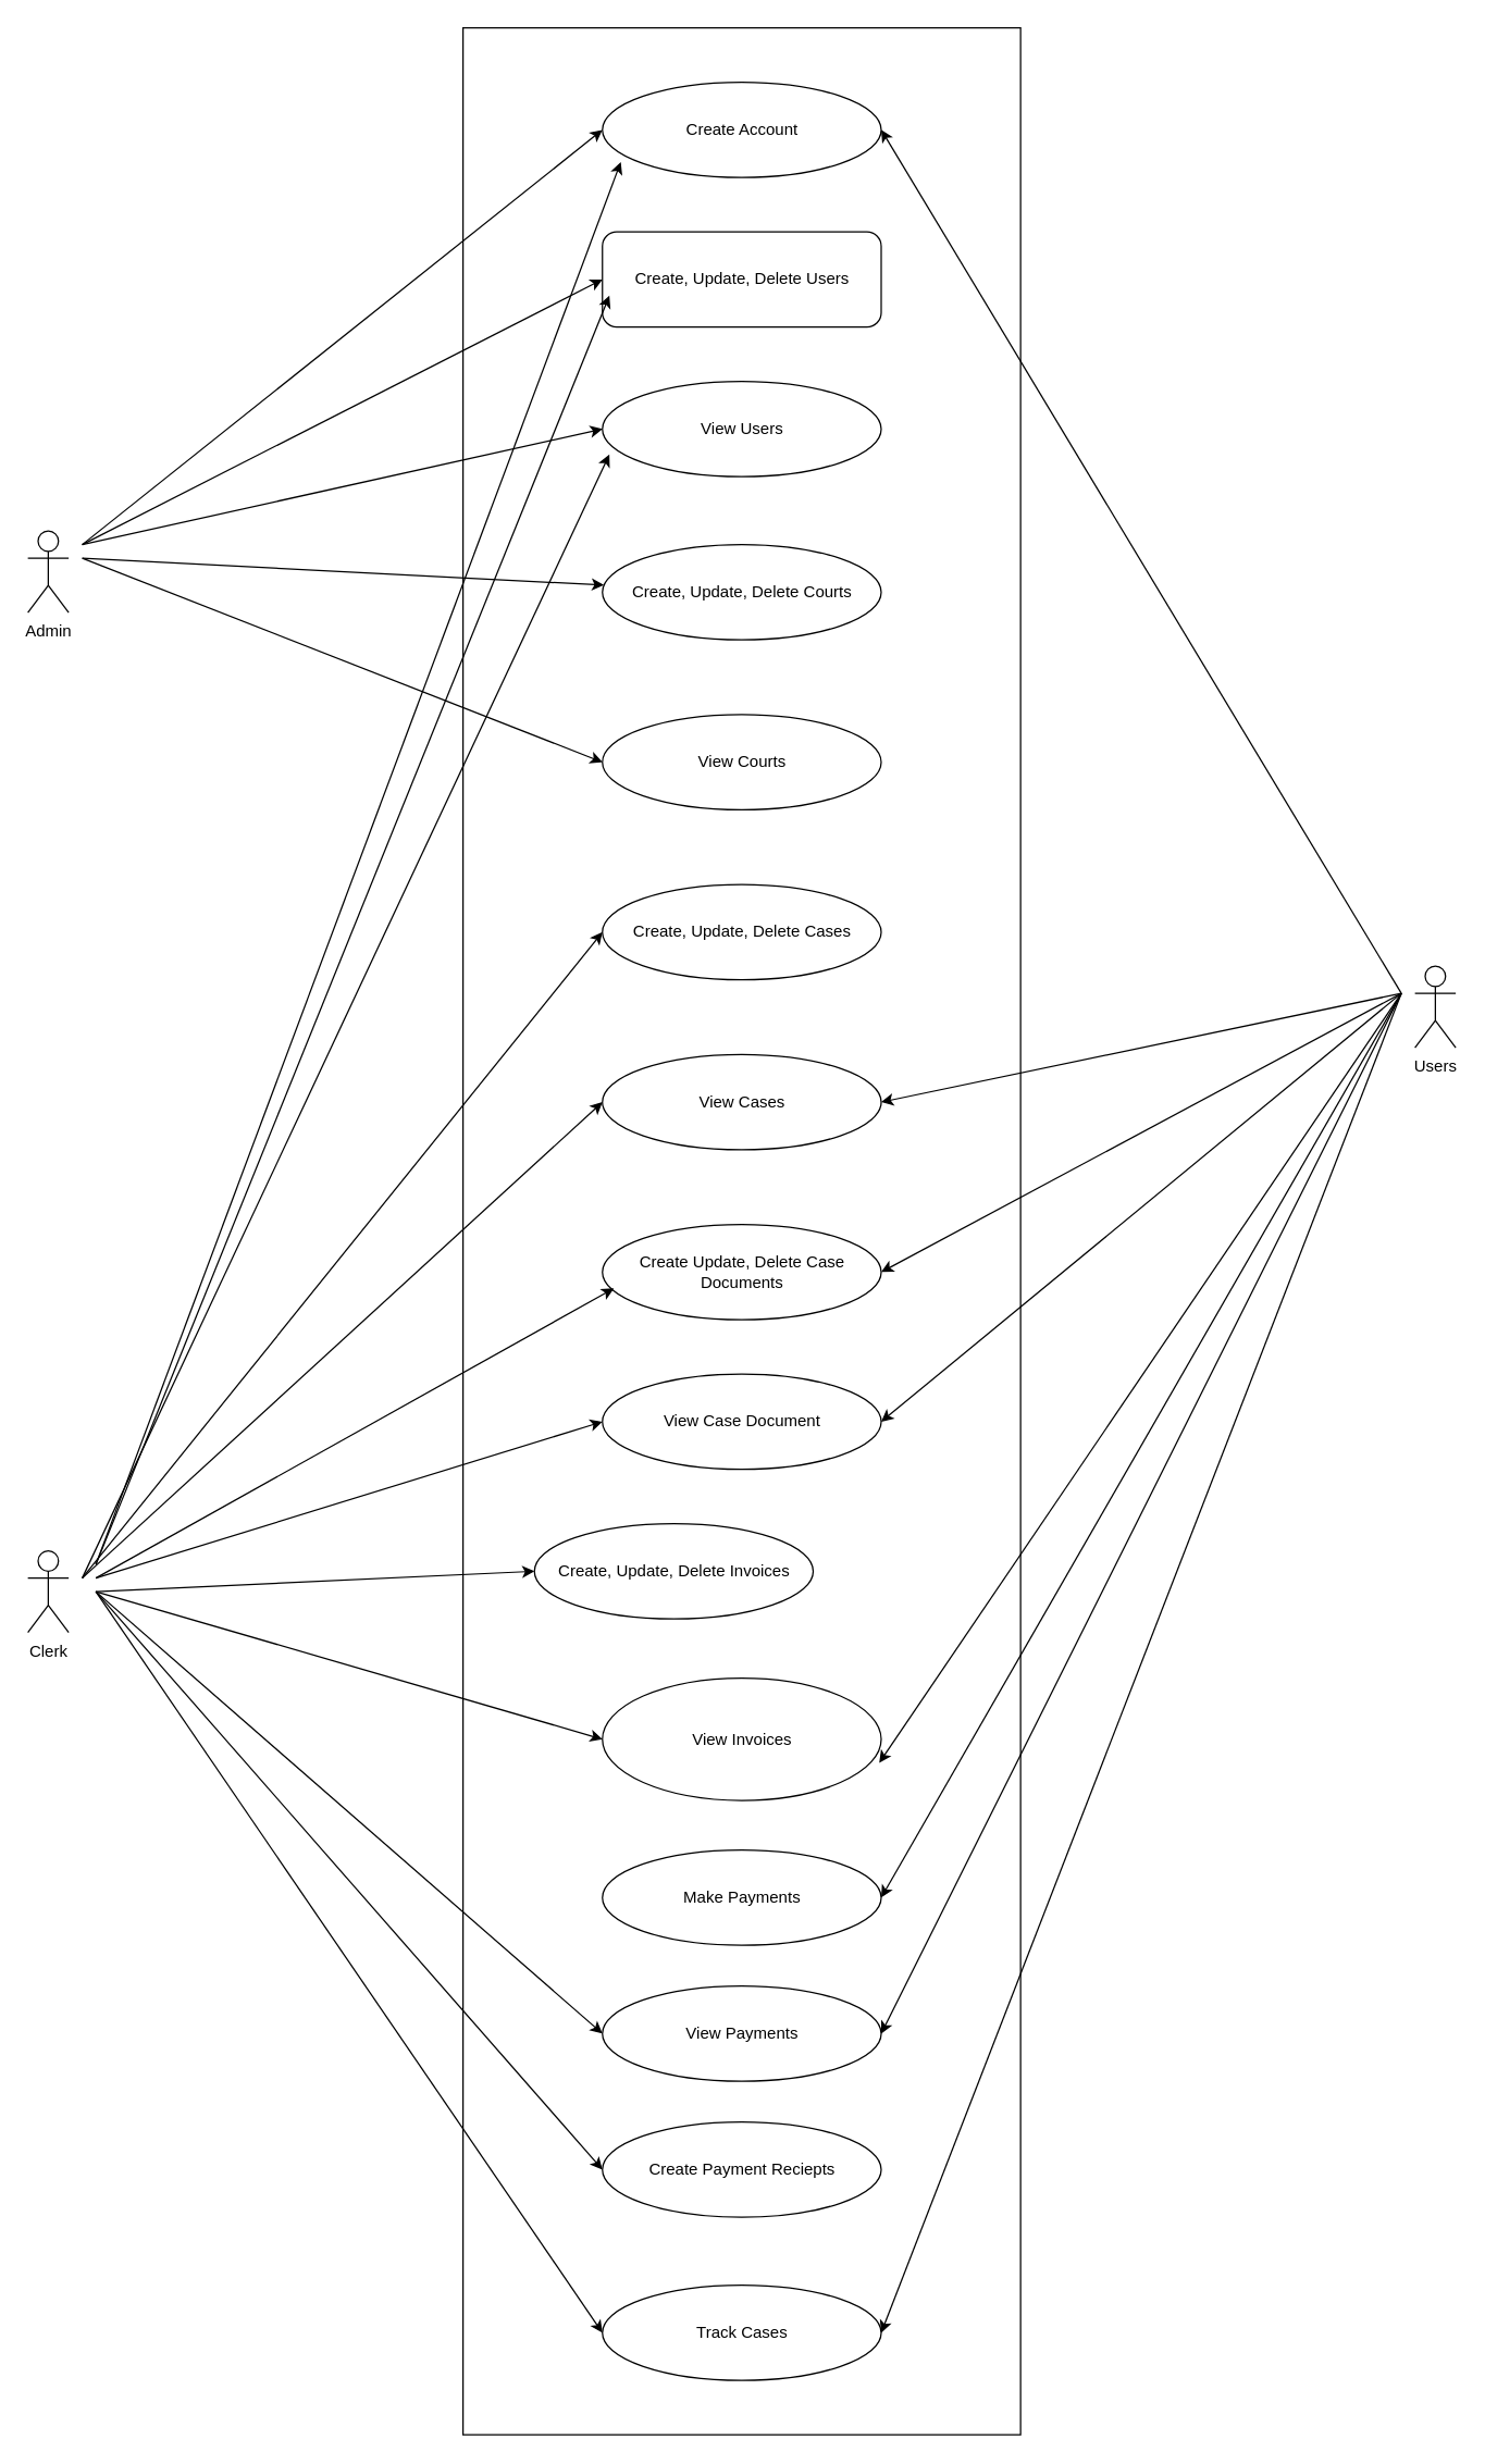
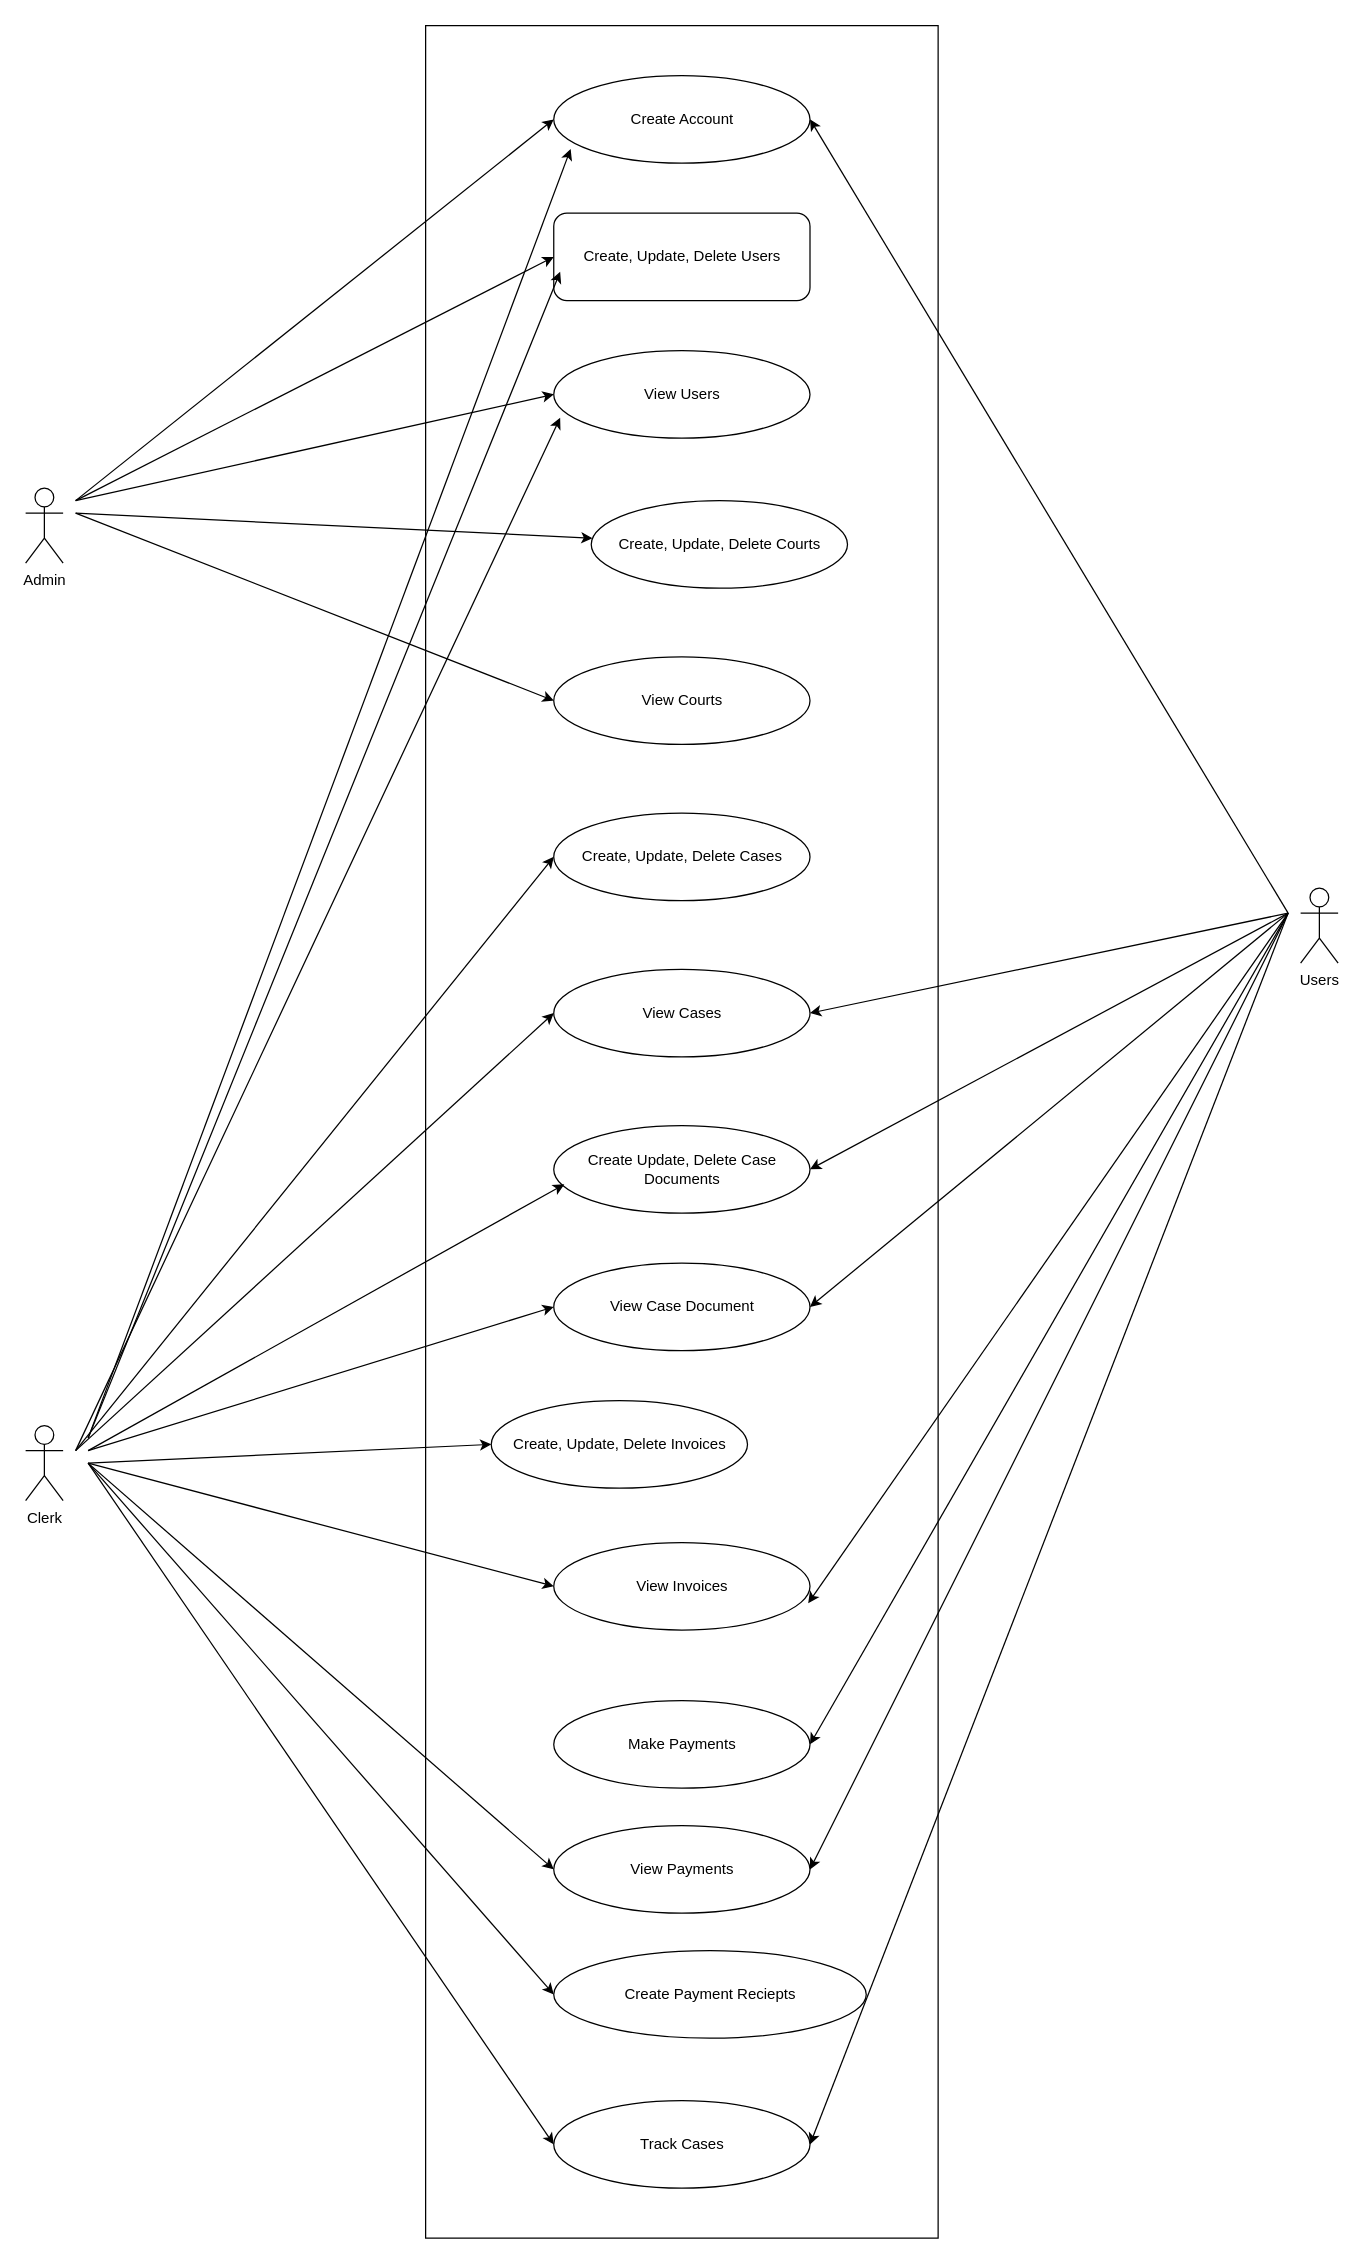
  <mxCell id="0" />
  <mxCell id="1" parent="0" />
  <mxCell id="2" value="" style="rounded=0;whiteSpace=wrap;html=1;" parent="1" vertex="1"><mxGeometry x="340" y="20" width="410" height="1770" as="geometry" /></mxCell>
  <mxCell id="3" value="Admin" style="shape=umlActor;html=1;verticalLabelPosition=bottom;verticalAlign=top;align=center;" parent="1" vertex="1"><mxGeometry x="20" y="390" width="30" height="60" as="geometry" /></mxCell>
  <mxCell id="4" value="Clerk" style="shape=umlActor;html=1;verticalLabelPosition=bottom;verticalAlign=top;align=center;" parent="1" vertex="1"><mxGeometry x="20" y="1140" width="30" height="60" as="geometry" /></mxCell>
  <mxCell id="5" value="Users&lt;div&gt;&lt;br&gt;&lt;/div&gt;" style="shape=umlActor;html=1;verticalLabelPosition=bottom;verticalAlign=top;align=center;" parent="1" vertex="1"><mxGeometry x="1040" y="710" width="30" height="60" as="geometry" /></mxCell>
  <mxCell id="6" value="Create Account" style="ellipse;whiteSpace=wrap;html=1;" parent="1" vertex="1"><mxGeometry x="442.5" y="60" width="205" height="70" as="geometry" /></mxCell>
  <mxCell id="7" value="Create, Update, Delete Users" style="whiteSpace=wrap;html=1;rounded=1;" parent="1" vertex="1"><mxGeometry x="442.5" y="170" width="205" height="70" as="geometry" /></mxCell>
  <mxCell id="8" value="View Users" style="ellipse;whiteSpace=wrap;html=1;" parent="1" vertex="1"><mxGeometry x="442.5" y="280" width="205" height="70" as="geometry" /></mxCell>
  <mxCell id="9" value="Create, Update, Delete Cases" style="ellipse;whiteSpace=wrap;html=1;" parent="1" vertex="1"><mxGeometry x="442.5" y="650" width="205" height="70" as="geometry" /></mxCell>
  <mxCell id="10" value="View Cases" style="ellipse;whiteSpace=wrap;html=1;" parent="1" vertex="1"><mxGeometry x="442.5" y="775" width="205" height="70" as="geometry" /></mxCell>
  <mxCell id="11" value="Create Update, Delete Case Documents" style="ellipse;whiteSpace=wrap;html=1;" parent="1" vertex="1"><mxGeometry x="442.5" y="900" width="205" height="70" as="geometry" /></mxCell>
  <mxCell id="12" value="View Case Document" style="ellipse;whiteSpace=wrap;html=1;" parent="1" vertex="1"><mxGeometry x="442.5" y="1010" width="205" height="70" as="geometry" /></mxCell>
  <mxCell id="13" value="Create, Update, Delete Invoices" style="ellipse;whiteSpace=wrap;html=1;" parent="1" vertex="1"><mxGeometry x="392.5" y="1120" width="205" height="70" as="geometry" /></mxCell>
- <mxCell id="14" value="View Invoices" style="ellipse;whiteSpace=wrap;html=1;" parent="1" vertex="1"><mxGeometry x="442.5" y="1233.5" width="205" height="90" as="geometry" /></mxCell>
+ <mxCell id="14" value="View Invoices" style="ellipse;whiteSpace=wrap;html=1;" parent="1" vertex="1"><mxGeometry x="442.5" y="1233.5" width="205" height="70" as="geometry" /></mxCell>
  <mxCell id="15" value="Make Payments" style="ellipse;whiteSpace=wrap;html=1;" parent="1" vertex="1"><mxGeometry x="442.5" y="1360" width="205" height="70" as="geometry" /></mxCell>
  <mxCell id="16" value="View Payments" style="ellipse;whiteSpace=wrap;html=1;" parent="1" vertex="1"><mxGeometry x="442.5" y="1460" width="205" height="70" as="geometry" /></mxCell>
- <mxCell id="17" value="Create Payment Reciepts" style="ellipse;whiteSpace=wrap;html=1;" parent="1" vertex="1"><mxGeometry x="442.5" y="1560" width="205" height="70" as="geometry" /></mxCell>
+ <mxCell id="17" value="Create Payment Reciepts" style="ellipse;whiteSpace=wrap;html=1;" parent="1" vertex="1"><mxGeometry x="442.5" y="1560" width="250" height="70" as="geometry" /></mxCell>
  <mxCell id="18" value="Track Cases" style="ellipse;whiteSpace=wrap;html=1;" parent="1" vertex="1"><mxGeometry x="442.5" y="1680" width="205" height="70" as="geometry" /></mxCell>
  <mxCell id="19" value="" style="endArrow=classic;html=1;rounded=0;entryX=0;entryY=0.5;entryDx=0;entryDy=0;" parent="1" target="6" edge="1"><mxGeometry width="50" height="50" relative="1" as="geometry"><mxPoint x="60" y="400" as="sourcePoint" /><mxPoint x="140" y="370" as="targetPoint" /></mxGeometry></mxCell>
  <mxCell id="20" value="" style="endArrow=classic;html=1;rounded=0;entryX=0;entryY=0.5;entryDx=0;entryDy=0;" parent="1" target="7" edge="1"><mxGeometry width="50" height="50" relative="1" as="geometry"><mxPoint x="60" y="400" as="sourcePoint" /><mxPoint x="442.5" y="200" as="targetPoint" /></mxGeometry></mxCell>
  <mxCell id="21" value="" style="endArrow=classic;html=1;rounded=0;entryX=0;entryY=0.5;entryDx=0;entryDy=0;" parent="1" target="8" edge="1"><mxGeometry width="50" height="50" relative="1" as="geometry"><mxPoint x="60" y="400" as="sourcePoint" /><mxPoint x="442.5" y="310" as="targetPoint" /></mxGeometry></mxCell>
- <mxCell id="22" value="Create, Update, Delete Courts" style="ellipse;whiteSpace=wrap;html=1;" parent="1" vertex="1"><mxGeometry x="442.5" y="400" width="205" height="70" as="geometry" /></mxCell>
+ <mxCell id="22" value="Create, Update, Delete Courts" style="ellipse;whiteSpace=wrap;html=1;" parent="1" vertex="1"><mxGeometry x="472.5" y="400" width="205" height="70" as="geometry" /></mxCell>
  <mxCell id="23" value="View Courts" style="ellipse;whiteSpace=wrap;html=1;" parent="1" vertex="1"><mxGeometry x="442.5" y="525" width="205" height="70" as="geometry" /></mxCell>
  <mxCell id="24" value="" style="endArrow=classic;html=1;rounded=0;" parent="1" target="22" edge="1"><mxGeometry width="50" height="50" relative="1" as="geometry"><mxPoint x="60" y="410" as="sourcePoint" /><mxPoint x="442.5" y="330" as="targetPoint" /></mxGeometry></mxCell>
  <mxCell id="25" value="" style="endArrow=classic;html=1;rounded=0;entryX=0;entryY=0.5;entryDx=0;entryDy=0;" parent="1" target="23" edge="1"><mxGeometry width="50" height="50" relative="1" as="geometry"><mxPoint x="60" y="410" as="sourcePoint" /><mxPoint x="453" y="441" as="targetPoint" /></mxGeometry></mxCell>
  <mxCell id="26" value="" style="endArrow=classic;html=1;rounded=0;entryX=0;entryY=0.5;entryDx=0;entryDy=0;" parent="1" target="9" edge="1"><mxGeometry width="50" height="50" relative="1" as="geometry"><mxPoint x="60" y="1160" as="sourcePoint" /><mxPoint x="432" y="1170" as="targetPoint" /></mxGeometry></mxCell>
  <mxCell id="27" value="" style="endArrow=classic;html=1;rounded=0;entryX=0;entryY=0.5;entryDx=0;entryDy=0;" parent="1" target="10" edge="1"><mxGeometry width="50" height="50" relative="1" as="geometry"><mxPoint x="60" y="1160" as="sourcePoint" /><mxPoint x="452" y="695" as="targetPoint" /></mxGeometry></mxCell>
  <mxCell id="28" value="" style="endArrow=classic;html=1;rounded=0;entryX=0.041;entryY=0.671;entryDx=0;entryDy=0;entryPerimeter=0;" parent="1" target="11" edge="1"><mxGeometry width="50" height="50" relative="1" as="geometry"><mxPoint x="70" y="1160" as="sourcePoint" /><mxPoint x="452" y="820" as="targetPoint" /></mxGeometry></mxCell>
  <mxCell id="29" value="" style="endArrow=classic;html=1;rounded=0;entryX=0;entryY=0.5;entryDx=0;entryDy=0;" parent="1" target="12" edge="1"><mxGeometry width="50" height="50" relative="1" as="geometry"><mxPoint x="70" y="1160" as="sourcePoint" /><mxPoint x="461" y="957" as="targetPoint" /></mxGeometry></mxCell>
  <mxCell id="30" value="" style="endArrow=classic;html=1;rounded=0;entryX=0;entryY=0.5;entryDx=0;entryDy=0;" parent="1" target="13" edge="1"><mxGeometry width="50" height="50" relative="1" as="geometry"><mxPoint x="70" y="1170" as="sourcePoint" /><mxPoint x="452" y="1055" as="targetPoint" /></mxGeometry></mxCell>
  <mxCell id="31" value="" style="endArrow=classic;html=1;rounded=0;entryX=0;entryY=0.5;entryDx=0;entryDy=0;" parent="1" target="14" edge="1"><mxGeometry width="50" height="50" relative="1" as="geometry"><mxPoint x="70" y="1170" as="sourcePoint" /><mxPoint x="452" y="1165" as="targetPoint" /></mxGeometry></mxCell>
  <mxCell id="32" value="" style="endArrow=classic;html=1;rounded=0;entryX=0;entryY=0.5;entryDx=0;entryDy=0;" parent="1" target="16" edge="1"><mxGeometry width="50" height="50" relative="1" as="geometry"><mxPoint x="70" y="1170" as="sourcePoint" /><mxPoint x="452" y="1279" as="targetPoint" /></mxGeometry></mxCell>
  <mxCell id="33" value="" style="endArrow=classic;html=1;rounded=0;entryX=0;entryY=0.5;entryDx=0;entryDy=0;" parent="1" target="17" edge="1"><mxGeometry width="50" height="50" relative="1" as="geometry"><mxPoint x="70" y="1170" as="sourcePoint" /><mxPoint x="452" y="1505" as="targetPoint" /></mxGeometry></mxCell>
  <mxCell id="34" value="" style="endArrow=classic;html=1;rounded=0;entryX=0;entryY=0.5;entryDx=0;entryDy=0;" parent="1" target="18" edge="1"><mxGeometry width="50" height="50" relative="1" as="geometry"><mxPoint x="70" y="1170" as="sourcePoint" /><mxPoint x="452" y="1605" as="targetPoint" /></mxGeometry></mxCell>
  <mxCell id="35" value="" style="endArrow=classic;html=1;rounded=0;entryX=1;entryY=0.5;entryDx=0;entryDy=0;" parent="1" target="6" edge="1"><mxGeometry width="50" height="50" relative="1" as="geometry"><mxPoint x="1030" y="730" as="sourcePoint" /><mxPoint x="760" y="400" as="targetPoint" /></mxGeometry></mxCell>
  <mxCell id="36" value="" style="endArrow=classic;html=1;rounded=0;entryX=0.066;entryY=0.838;entryDx=0;entryDy=0;entryPerimeter=0;" parent="1" target="6" edge="1"><mxGeometry width="50" height="50" relative="1" as="geometry"><mxPoint x="70" y="1150" as="sourcePoint" /><mxPoint x="452" y="695" as="targetPoint" /></mxGeometry></mxCell>
  <mxCell id="37" value="" style="endArrow=classic;html=1;rounded=0;entryX=0.025;entryY=0.671;entryDx=0;entryDy=0;entryPerimeter=0;" parent="1" target="7" edge="1"><mxGeometry width="50" height="50" relative="1" as="geometry"><mxPoint x="70" y="1150" as="sourcePoint" /><mxPoint x="452" y="695" as="targetPoint" /></mxGeometry></mxCell>
  <mxCell id="38" value="" style="endArrow=classic;html=1;rounded=0;entryX=0.025;entryY=0.767;entryDx=0;entryDy=0;entryPerimeter=0;" parent="1" target="8" edge="1"><mxGeometry width="50" height="50" relative="1" as="geometry"><mxPoint x="60" y="1160" as="sourcePoint" /><mxPoint x="458" y="227" as="targetPoint" /></mxGeometry></mxCell>
  <mxCell id="39" value="" style="endArrow=classic;html=1;rounded=0;entryX=1;entryY=0.5;entryDx=0;entryDy=0;" parent="1" target="10" edge="1"><mxGeometry width="50" height="50" relative="1" as="geometry"><mxPoint x="1030" y="730" as="sourcePoint" /><mxPoint x="658" y="105" as="targetPoint" /></mxGeometry></mxCell>
  <mxCell id="40" value="" style="endArrow=classic;html=1;rounded=0;entryX=1;entryY=0.5;entryDx=0;entryDy=0;" parent="1" target="11" edge="1"><mxGeometry width="50" height="50" relative="1" as="geometry"><mxPoint x="1030" y="730" as="sourcePoint" /><mxPoint x="658" y="820" as="targetPoint" /></mxGeometry></mxCell>
  <mxCell id="41" value="" style="endArrow=classic;html=1;rounded=0;entryX=1;entryY=0.5;entryDx=0;entryDy=0;" parent="1" target="12" edge="1"><mxGeometry width="50" height="50" relative="1" as="geometry"><mxPoint x="1030" y="730" as="sourcePoint" /><mxPoint x="658" y="945" as="targetPoint" /></mxGeometry></mxCell>
  <mxCell id="42" value="" style="endArrow=classic;html=1;rounded=0;entryX=0.993;entryY=0.693;entryDx=0;entryDy=0;entryPerimeter=0;" parent="1" target="14" edge="1"><mxGeometry width="50" height="50" relative="1" as="geometry"><mxPoint x="1030" y="730" as="sourcePoint" /><mxPoint x="658" y="1055" as="targetPoint" /></mxGeometry></mxCell>
  <mxCell id="43" value="" style="endArrow=classic;html=1;rounded=0;entryX=1;entryY=0.5;entryDx=0;entryDy=0;" parent="1" target="15" edge="1"><mxGeometry width="50" height="50" relative="1" as="geometry"><mxPoint x="1030" y="730" as="sourcePoint" /><mxPoint x="656" y="1292" as="targetPoint" /></mxGeometry></mxCell>
  <mxCell id="44" value="" style="endArrow=classic;html=1;rounded=0;entryX=1;entryY=0.5;entryDx=0;entryDy=0;" parent="1" target="16" edge="1"><mxGeometry width="50" height="50" relative="1" as="geometry"><mxPoint x="1030" y="730" as="sourcePoint" /><mxPoint x="658" y="1405" as="targetPoint" /></mxGeometry></mxCell>
  <mxCell id="45" value="" style="endArrow=classic;html=1;rounded=0;entryX=1;entryY=0.5;entryDx=0;entryDy=0;" parent="1" target="18" edge="1"><mxGeometry width="50" height="50" relative="1" as="geometry"><mxPoint x="1030" y="730" as="sourcePoint" /><mxPoint x="658" y="1505" as="targetPoint" /></mxGeometry></mxCell>
